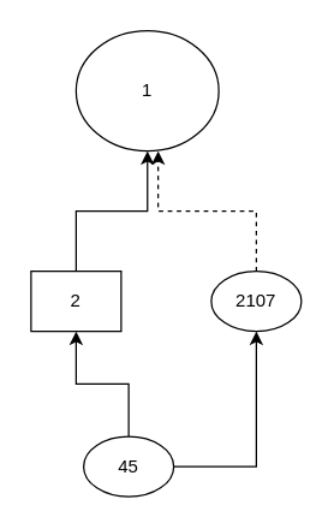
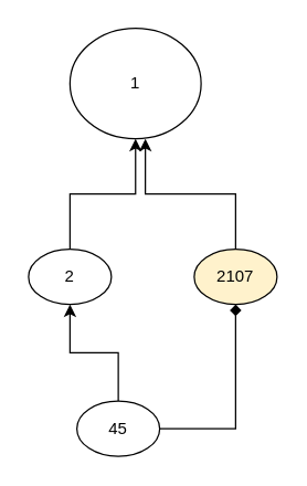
  <mxCell id="0" />
  <mxCell id="1" parent="0" />
- <mxCell id="2" style="edgeStyle=orthogonalEdgeStyle;rounded=0;orthogonalLoop=1;jettySize=auto;html=1;" edge="1" parent="1" source="4" target="8"><mxGeometry relative="1" as="geometry" /></mxCell>
+ <mxCell id="2" style="edgeStyle=orthogonalEdgeStyle;rounded=0;orthogonalLoop=1;jettySize=auto;html=1;endArrow=diamond;" edge="1" parent="1" source="4" target="8"><mxGeometry relative="1" as="geometry" /></mxCell>
  <mxCell id="3" style="edgeStyle=orthogonalEdgeStyle;rounded=0;orthogonalLoop=1;jettySize=auto;html=1;entryX=0.5;entryY=1;entryDx=0;entryDy=0;" edge="1" parent="1" source="4" target="6"><mxGeometry relative="1" as="geometry" /></mxCell>
  <mxCell id="4" value="45" style="ellipse;whiteSpace=wrap;html=1;" vertex="1" parent="1"><mxGeometry x="55" y="290" width="60" height="40" as="geometry" /></mxCell>
  <mxCell id="5" style="edgeStyle=orthogonalEdgeStyle;rounded=0;orthogonalLoop=1;jettySize=auto;html=1;" edge="1" parent="1" source="6" target="9"><mxGeometry relative="1" as="geometry" /></mxCell>
- <mxCell id="6" value="2" style="whiteSpace=wrap;html=1;rounded=0;" vertex="1" parent="1"><mxGeometry x="20" y="180" width="60" height="40" as="geometry" /></mxCell>
- <mxCell id="7" style="edgeStyle=orthogonalEdgeStyle;rounded=0;orthogonalLoop=1;jettySize=auto;html=1;entryX=0.575;entryY=1;entryDx=0;entryDy=0;entryPerimeter=0;dashed=1;" edge="1" parent="1" source="8" target="9"><mxGeometry relative="1" as="geometry" /></mxCell>
- <mxCell id="8" value="2107" style="ellipse;whiteSpace=wrap;html=1;" vertex="1" parent="1"><mxGeometry x="140" y="180" width="60" height="40" as="geometry" /></mxCell>
+ <mxCell id="6" value="2" style="ellipse;whiteSpace=wrap;html=1;" vertex="1" parent="1"><mxGeometry x="20" y="180" width="60" height="40" as="geometry" /></mxCell>
+ <mxCell id="7" style="edgeStyle=orthogonalEdgeStyle;rounded=0;orthogonalLoop=1;jettySize=auto;html=1;entryX=0.575;entryY=1;entryDx=0;entryDy=0;entryPerimeter=0;" edge="1" parent="1" source="8" target="9"><mxGeometry relative="1" as="geometry" /></mxCell>
+ <mxCell id="8" value="2107" style="ellipse;whiteSpace=wrap;html=1;fillColor=#fff2cc;" vertex="1" parent="1"><mxGeometry x="140" y="180" width="60" height="40" as="geometry" /></mxCell>
  <mxCell id="9" value="1" style="ellipse;whiteSpace=wrap;html=1;" vertex="1" parent="1"><mxGeometry x="50" y="20" width="95" height="80" as="geometry" /></mxCell>
